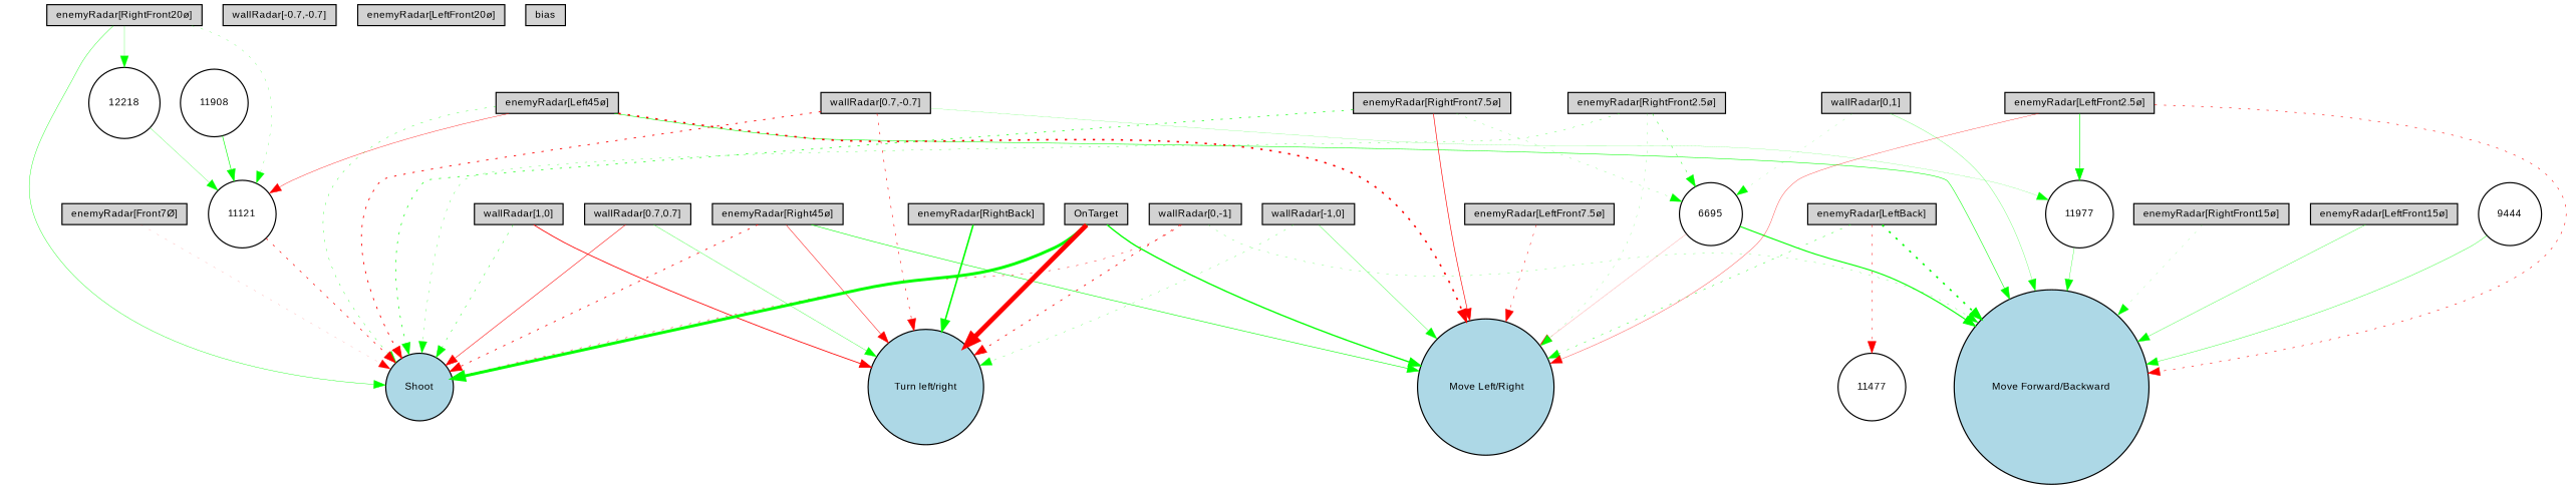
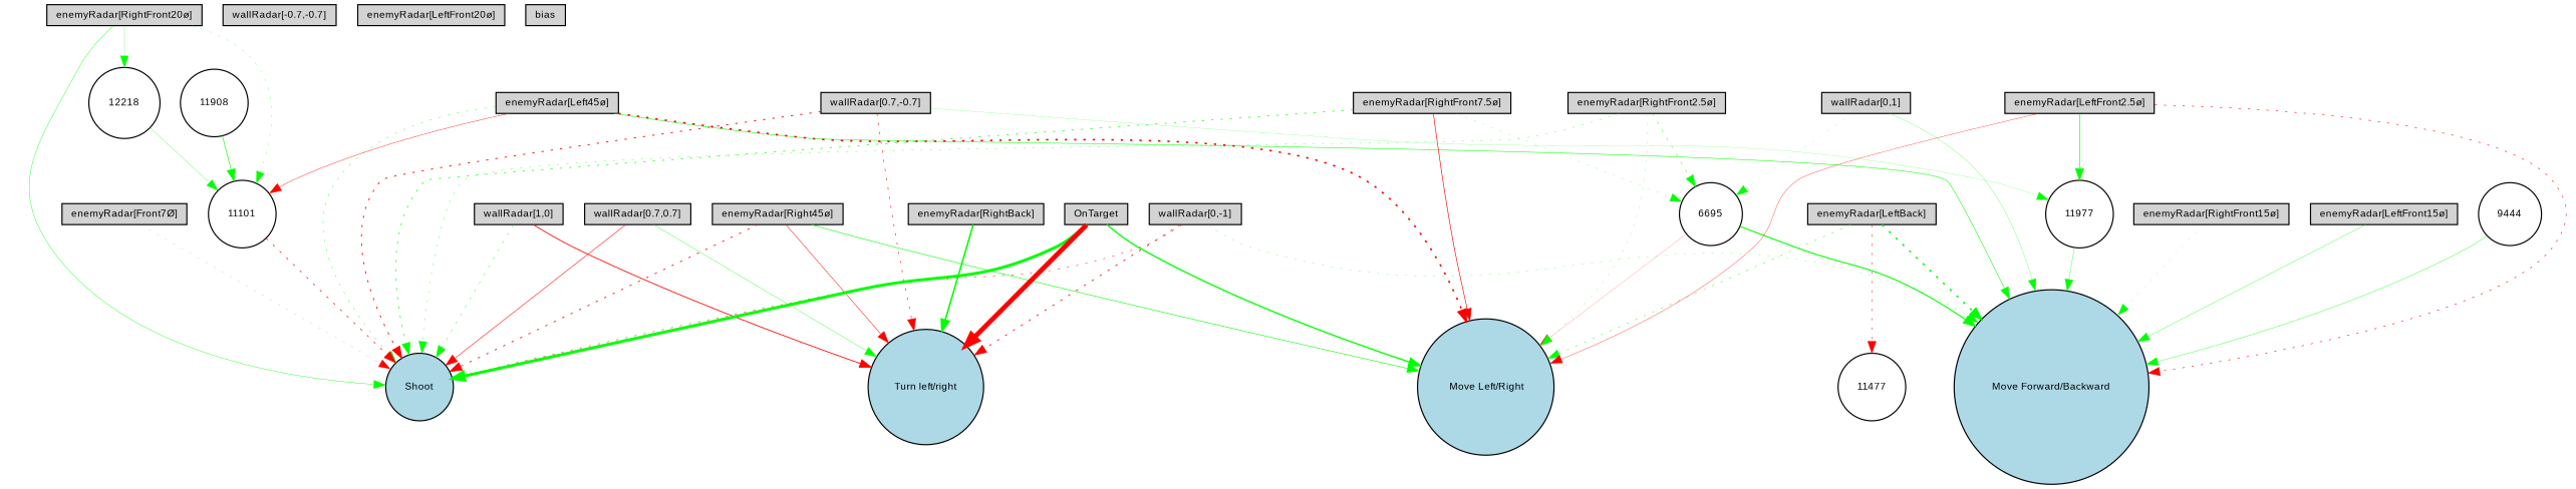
  digraph {
    fontname="Liberation Sans"
    node [fillcolor=lightgray fontname="Liberation Sans" fontsize=9 shape=box style=filled]
    edge [color=green fontname="Liberation Sans" style=solid]
    "wallRadar[1,0]" [height=0.2 width=0.2]
    Shoot [fillcolor=lightblue height=0.2 shape=circle width=0.2]
    "Turn left/right" [fillcolor=lightblue height=0.2 shape=circle width=0.2]
    "wallRadar[0,1]" [height=0.2 width=0.2]
    "Move Forward/Backward" [fillcolor=lightblue height=0.2 shape=circle width=0.2]
    6695 [fillcolor=white height=0.2 shape=circle width=0.2]
    " Move Left/Right" [fillcolor=lightblue height=0.2 shape=circle width=0.2]
-   "wallRadar[-1,0]" [height=0.2 width=0.2]
    "wallRadar[0,-1]" [height=0.2 width=0.2]
    "wallRadar[0.7,0.7]" [height=0.2 width=0.2]
    "wallRadar[-0.7,-0.7]" [height=0.2 width=0.2]
    "wallRadar[0.7,-0.7]" [height=0.2 width=0.2]
    11977 [fillcolor=white height=0.2 shape=circle width=0.2]
    "enemyRadar[RightBack]" [height=0.2 width=0.2]
    "enemyRadar[LeftBack]" [height=0.2 width=0.2]
    11477 [fillcolor=white height=0.2 shape=circle width=0.2]
    "enemyRadar[Right45ø]" [height=0.2 width=0.2]
    "enemyRadar[Left45ø]" [height=0.2 width=0.2]
-   11101 [fillcolor=white height=0.2 shape=circle width=0.2 label=11121]
+   11101 [fillcolor=white height=0.2 shape=circle width=0.2]
    "enemyRadar[RightFront20ø]" [height=0.2 width=0.2]
    12218 [fillcolor=white height=0.2 shape=circle width=0.2]
    "enemyRadar[LeftFront20ø]" [height=0.2 width=0.2]
    "enemyRadar[RightFront15ø]" [height=0.2 width=0.2]
    "enemyRadar[LeftFront15ø]" [height=0.2 width=0.2]
    "enemyRadar[RightFront7.5ø]" [height=0.2 width=0.2]
-   "enemyRadar[LeftFront7.5ø]" [height=0.2 width=0.2]
    "enemyRadar[RightFront2.5ø]" [height=0.2 width=0.2]
    "enemyRadar[LeftFront2.5ø]" [height=0.2 width=0.2]
    "enemyRadar[Front7Ø]" [height=0.2 width=0.2]
    OnTarget [height=0.2 width=0.2]
    bias [height=0.2 width=0.2]
    9444 [fillcolor=white height=0.2 shape=circle width=0.2]
    11908 [fillcolor=white height=0.2 shape=circle width=0.2]
    "wallRadar[1,0]" -> Shoot [penwidth=0.34188939506870264 style=dotted]
    "wallRadar[1,0]" -> "Turn left/right" [color=red penwidth=0.7023444541475594]
    "wallRadar[0,1]" -> "Move Forward/Backward" [penwidth=0.20978956476018024]
    "wallRadar[0,1]" -> 6695 [penwidth=0.11205056458381799 style=dotted]
    6695 -> "Move Forward/Backward" [penwidth=0.9215246113433881]
    6695 -> " Move Left/Right" [color=red penwidth=0.12798334093117877]
-   "wallRadar[-1,0]" -> "Turn left/right" [penwidth=0.2243585007570733 style=dotted]
-   "wallRadar[-1,0]" -> " Move Left/Right" [penwidth=0.285231571736854]
    "wallRadar[0,-1]" -> Shoot [color=red penwidth=0.376530400769435 style=dotted]
    "wallRadar[0,-1]" -> "Turn left/right" [color=red penwidth=0.6779624274415319 style=dotted]
    "wallRadar[0,-1]" -> "Move Forward/Backward" [penwidth=0.1979512504887107 style=dotted]
    "wallRadar[0.7,0.7]" -> Shoot [color=red penwidth=0.44883663547636377]
    "wallRadar[0.7,0.7]" -> "Turn left/right" [penwidth=0.28319325443065224]
    "wallRadar[0.7,-0.7]" -> Shoot [color=red penwidth=0.7385801041907745 style=dotted]
    "wallRadar[0.7,-0.7]" -> "Turn left/right" [color=red penwidth=0.48767049161106935 style=dotted]
    "wallRadar[0.7,-0.7]" -> 11977 [penwidth=0.13762586316516168]
    11977 -> "Move Forward/Backward" [penwidth=0.26375238828775993]
    "enemyRadar[RightBack]" -> "Turn left/right" [penwidth=1.3554481874856372]
    "enemyRadar[LeftBack]" -> "Move Forward/Backward" [penwidth=1.3985234676093798 style=dotted]
    "enemyRadar[LeftBack]" -> " Move Left/Right" [penwidth=0.3520573781268599 style=dotted]
    "enemyRadar[LeftBack]" -> 11477 [color=red penwidth=0.4004264488997181 style=dotted]
    "enemyRadar[Right45ø]" -> Shoot [color=red penwidth=0.6868638974696747 style=dotted]
    "enemyRadar[Right45ø]" -> "Turn left/right" [color=red penwidth=0.4083599953152752]
    "enemyRadar[Right45ø]" -> " Move Left/Right" [penwidth=0.4880646137036275]
    "enemyRadar[Left45ø]" -> Shoot [penwidth=0.3016086297339411 style=dotted]
    "enemyRadar[Left45ø]" -> "Move Forward/Backward" [penwidth=0.4516789525892152]
    "enemyRadar[Left45ø]" -> " Move Left/Right" [color=red penwidth=1.3627658485568177 style=dotted]
    "enemyRadar[Left45ø]" -> 11101 [color=red penwidth=0.322832779916531]
    11101 -> Shoot [color=red penwidth=0.5786894999474184 style=dotted]
    "enemyRadar[RightFront20ø]" -> Shoot [penwidth=0.3220327530068033]
    "enemyRadar[RightFront20ø]" -> 11101 [penwidth=0.2029911923550201 style=dotted]
    "enemyRadar[RightFront20ø]" -> 12218 [penwidth=0.21270243425336305]
    12218 -> 11101 [penwidth=0.21545512675563966]
    "enemyRadar[RightFront15ø]" -> "Move Forward/Backward" [penwidth=0.11736634400428116 style=dotted]
    "enemyRadar[LeftFront15ø]" -> "Move Forward/Backward" [penwidth=0.28269600455844646]
    "enemyRadar[RightFront7.5ø]" -> Shoot [penwidth=0.5503705450297003 style=dotted]
    "enemyRadar[RightFront7.5ø]" -> 6695 [penwidth=0.17285475393690497 style=dotted]
    "enemyRadar[RightFront7.5ø]" -> " Move Left/Right" [color=red penwidth=0.5238404494457405]
-   "enemyRadar[LeftFront7.5ø]" -> " Move Left/Right" [color=red penwidth=0.4030577638709123 style=dotted]
    "enemyRadar[RightFront2.5ø]" -> Shoot [penwidth=0.24619740597785505 style=dotted]
    "enemyRadar[RightFront2.5ø]" -> 6695 [penwidth=0.38016533350642345 style=dotted]
    "enemyRadar[RightFront2.5ø]" -> " Move Left/Right" [penwidth=0.15203861524757173 style=dotted]
    "enemyRadar[LeftFront2.5ø]" -> "Move Forward/Backward" [color=red penwidth=0.4715161812096298 style=dotted]
    "enemyRadar[LeftFront2.5ø]" -> " Move Left/Right" [color=red penwidth=0.2710895388298464]
    "enemyRadar[LeftFront2.5ø]" -> 11977 [penwidth=0.5543573103026589]
    "enemyRadar[Front7Ø]" -> Shoot [color=red penwidth=0.10929037540458535 style=dotted]
    OnTarget -> Shoot [penwidth=2.5248792380721827]
    OnTarget -> "Turn left/right" [color=red penwidth=4.118176640603311]
    OnTarget -> " Move Left/Right" [penwidth=1.1304352558279893]
    9444 -> "Move Forward/Backward" [penwidth=0.30920389126448]
    11908 -> 11101 [penwidth=0.5211533895229794]
  }
